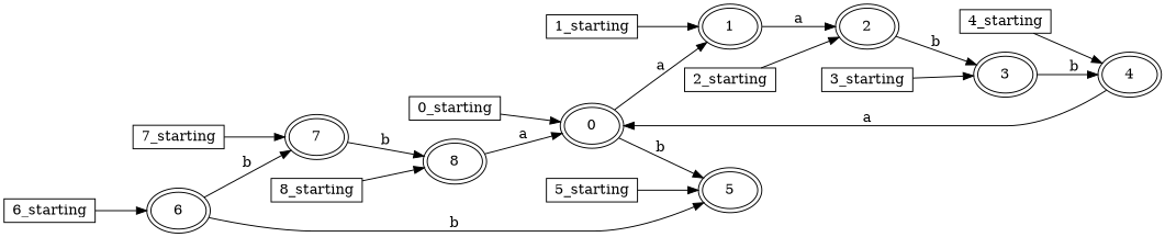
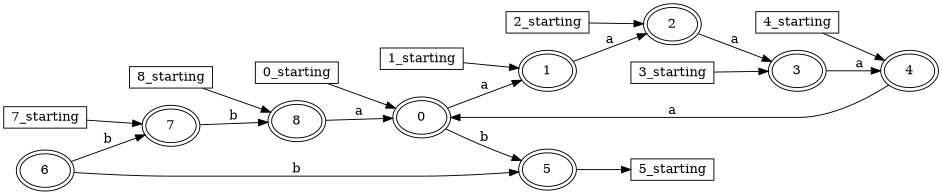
  digraph {
    rankdir=LR
    n1 [is_final=True is_start=True label=0 peripheries=2]
    n2 [is_final=True is_start=True label=1 peripheries=2]
    n3 [is_final=True is_start=True label=5 peripheries=2]
    n4 [is_final=True is_start=True label=2 peripheries=2]
    "0_starting" [height=0.0 shape=None width=0.0]
    n6 [is_final=True is_start=True label=3 peripheries=2]
    "1_starting" [height=0.0 shape=None width=0.0]
    n8 [is_final=True is_start=True label=4 peripheries=2]
    "2_starting" [height=0.0 shape=None width=0.0]
    "3_starting" [height=0.0 shape=None width=0.0]
    "4_starting" [height=0.0 shape=None width=0.0]
    n12 [is_final=True is_start=True label=6 peripheries=2]
    n13 [is_final=True is_start=True label=7 peripheries=2]
    "5_starting" [height=0.0 shape=None width=0.0]
    n15 [is_final=True is_start=True label=8 peripheries=2]
-   "6_starting" [height=0.0 shape=None width=0.0]
    "7_starting" [height=0.0 shape=None width=0.0]
    "8_starting" [height=0.0 shape=None width=0.0]
    n1 -> n2 [label=a]
    n1 -> n3 [label=b]
    n2 -> n4 [label=a]
-   n4 -> n6 [label=b]
+   n4 -> n6 [label=a]
    "0_starting" -> n1
-   n6 -> n8 [label=b]
+   n6 -> n8 [label=a]
    "1_starting" -> n2
    n8 -> n1 [label=a]
    "2_starting" -> n4
    "3_starting" -> n6
    "4_starting" -> n8
    n12 -> n3 [label=b]
    n12 -> n13 [label=b]
    n13 -> n15 [label=b]
-   "5_starting" -> n3
+   n3 -> "5_starting"
    n15 -> n1 [label=a]
-   "6_starting" -> n12
    "7_starting" -> n13
    "8_starting" -> n15
  }
